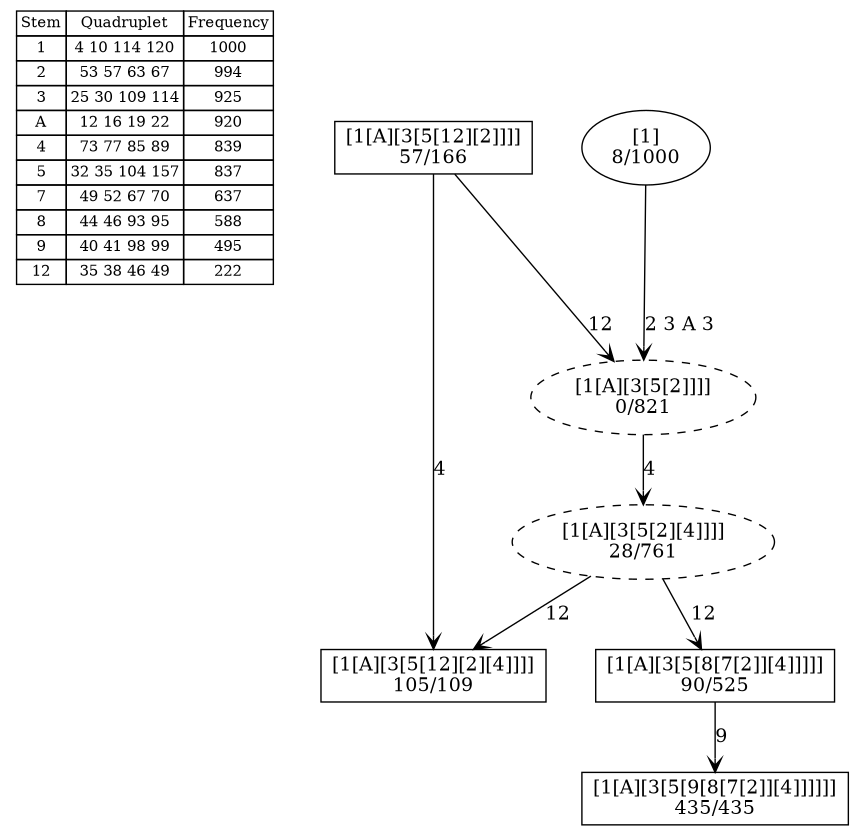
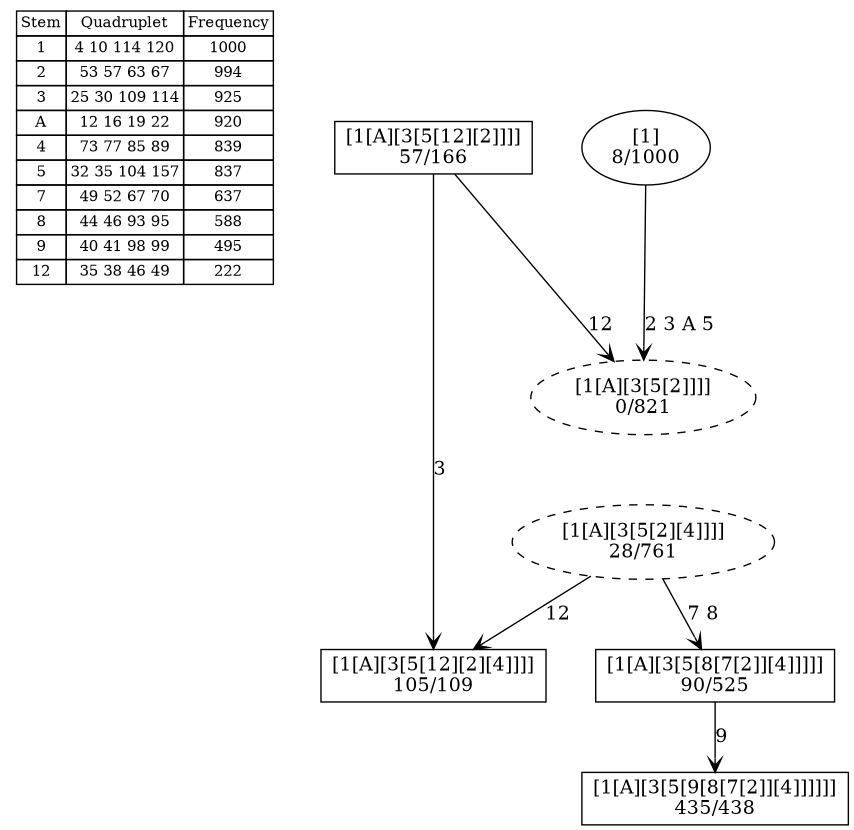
  digraph {
    nodesep=0.5
    node [shape=box]
    edge [arrowhead=vee]
    n1 [fontsize=11 label=< <table border="0" cellborder="1" cellspacing="0"><tr><td>Stem</td><td>Quadruplet</td><td>Frequency</td></tr> <tr><td>1</td><td>4 10 114 120</td><td>1000</td></tr> <tr><td>2</td><td>53 57 63 67</td><td>994</td></tr> <tr><td>3</td><td>25 30 109 114</td><td>925</td></tr> <tr><td>A</td><td>12 16 19 22</td><td>920</td></tr> <tr><td>4</td><td>73 77 85 89</td><td>839</td></tr> <tr><td>5</td><td>32 35 104 157</td><td>837</td></tr> <tr><td>7</td><td>49 52 67 70</td><td>637</td></tr> <tr><td>8</td><td>44 46 93 95</td><td>588</td></tr> <tr><td>9</td><td>40 41 98 99</td><td>495</td></tr> <tr><td>12</td><td>35 38 46 49</td><td>222</td></tr> </table>> shape=plaintext]
-   n2 [label="[1[A][3[5[9[8[7[2]][4]]]]]]\n435/435"]
+   n2 [label="[1[A][3[5[9[8[7[2]][4]]]]]]\n435/438"]
    n3 [label="[1[A][3[5[12][2][4]]]]\n105/109"]
    n4 [label="[1[A][3[5[8[7[2]][4]]]]]\n90/525"]
    n5 [label="[1[A][3[5[12][2]]]]\n57/166"]
    n6 [label="[1[A][3[5[2]]]]\n0/821" style=dashed shape=""]
    n7 [label="[1[A][3[5[2][4]]]]\n28/761" style=dashed shape=""]
    n8 [label="[1]\n8/1000" shape=""]
    n4 -> n2 [label="9 "]
-   n5 -> n3 [label="4 "]
+   n5 -> n3 [label="3 "]
    n5 -> n6 [label="12 "]
-   n6 -> n7 [label="4 "]
    n7 -> n3 [label="12 "]
-   n7 -> n4 [label="12 "]
-   n8 -> n6 [label="2 3 A 3 "]
+   n7 -> n4 [label="7 8 "]
+   n8 -> n6 [label="2 3 A 5 "]
  }
